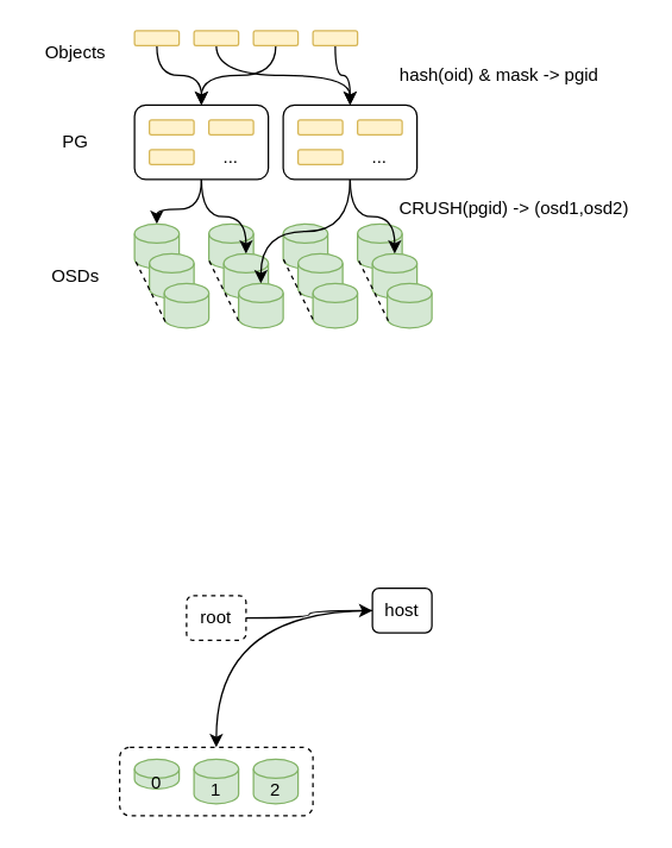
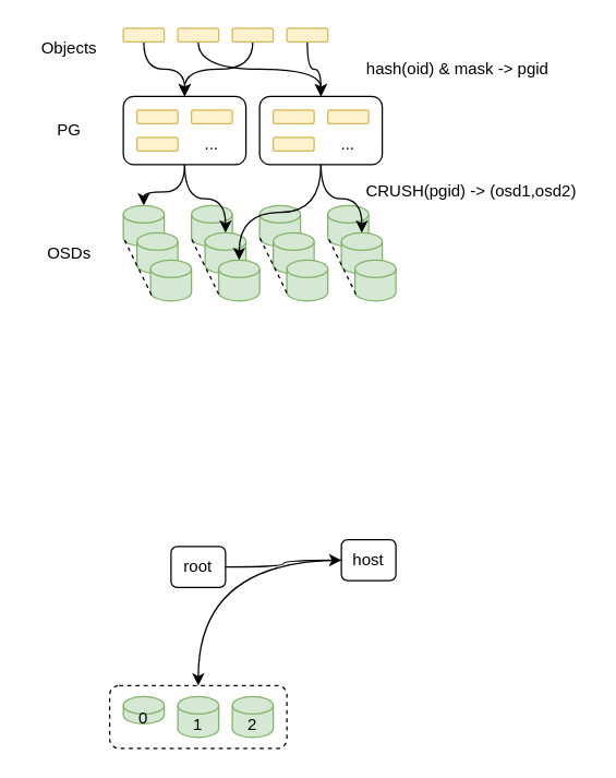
  <mxCell id="0" />
  <mxCell id="1" parent="0" />
  <mxCell id="2" value="" style="rounded=1;whiteSpace=wrap;html=1;dashed=1;" vertex="1" parent="1"><mxGeometry x="80" y="502" width="130" height="46" as="geometry" /></mxCell>
  <mxCell id="3" style="edgeStyle=orthogonalEdgeStyle;curved=1;rounded=0;orthogonalLoop=1;jettySize=auto;html=1;entryX=0.5;entryY=0;entryDx=0;entryDy=0;" edge="1" parent="1" source="4" target="13"><mxGeometry relative="1" as="geometry" /></mxCell>
  <mxCell id="4" value="" style="rounded=1;whiteSpace=wrap;html=1;fillColor=#fff2cc;strokeColor=#d6b656;" vertex="1" parent="1"><mxGeometry x="90" y="20" width="30" height="10" as="geometry" /></mxCell>
  <mxCell id="5" style="edgeStyle=orthogonalEdgeStyle;curved=1;rounded=0;orthogonalLoop=1;jettySize=auto;html=1;entryX=0.5;entryY=0;entryDx=0;entryDy=0;exitX=0.5;exitY=1;exitDx=0;exitDy=0;" edge="1" parent="1" source="6" target="18"><mxGeometry relative="1" as="geometry" /></mxCell>
  <mxCell id="6" value="" style="rounded=1;whiteSpace=wrap;html=1;fillColor=#fff2cc;strokeColor=#d6b656;" vertex="1" parent="1"><mxGeometry x="130" y="20" width="30" height="10" as="geometry" /></mxCell>
  <mxCell id="7" style="edgeStyle=orthogonalEdgeStyle;curved=1;rounded=0;orthogonalLoop=1;jettySize=auto;html=1;entryX=0.5;entryY=0;entryDx=0;entryDy=0;" edge="1" parent="1" source="8" target="13"><mxGeometry relative="1" as="geometry" /></mxCell>
  <mxCell id="8" value="" style="rounded=1;whiteSpace=wrap;html=1;fillColor=#fff2cc;strokeColor=#d6b656;" vertex="1" parent="1"><mxGeometry x="170" y="20" width="30" height="10" as="geometry" /></mxCell>
  <mxCell id="9" style="edgeStyle=orthogonalEdgeStyle;curved=1;rounded=0;orthogonalLoop=1;jettySize=auto;html=1;entryX=0.5;entryY=0;entryDx=0;entryDy=0;" edge="1" parent="1" source="10" target="18"><mxGeometry relative="1" as="geometry" /></mxCell>
  <mxCell id="10" value="" style="rounded=1;whiteSpace=wrap;html=1;fillColor=#fff2cc;strokeColor=#d6b656;" vertex="1" parent="1"><mxGeometry x="210" y="20" width="30" height="10" as="geometry" /></mxCell>
  <mxCell id="11" value="Objects" style="text;html=1;align=center;verticalAlign=middle;resizable=0;points=[];autosize=1;strokeColor=none;fillColor=none;" vertex="1" parent="1"><mxGeometry x="20" y="25" width="60" height="20" as="geometry" /></mxCell>
  <mxCell id="12" style="edgeStyle=orthogonalEdgeStyle;curved=1;rounded=0;orthogonalLoop=1;jettySize=auto;html=1;" edge="1" parent="1" source="13" target="24"><mxGeometry relative="1" as="geometry" /></mxCell>
  <mxCell id="13" value="" style="rounded=1;whiteSpace=wrap;html=1;" vertex="1" parent="1"><mxGeometry x="90" y="70" width="90" height="50" as="geometry" /></mxCell>
  <mxCell id="14" value="" style="rounded=1;whiteSpace=wrap;html=1;fillColor=#fff2cc;strokeColor=#d6b656;" vertex="1" parent="1"><mxGeometry x="100" y="80" width="30" height="10" as="geometry" /></mxCell>
  <mxCell id="15" value="" style="rounded=1;whiteSpace=wrap;html=1;fillColor=#fff2cc;strokeColor=#d6b656;" vertex="1" parent="1"><mxGeometry x="140" y="80" width="30" height="10" as="geometry" /></mxCell>
  <mxCell id="16" value="" style="rounded=1;whiteSpace=wrap;html=1;fillColor=#fff2cc;strokeColor=#d6b656;" vertex="1" parent="1"><mxGeometry x="100" y="100" width="30" height="10" as="geometry" /></mxCell>
  <mxCell id="17" value="..." style="rounded=1;whiteSpace=wrap;html=1;strokeColor=none;" vertex="1" parent="1"><mxGeometry x="140" y="100" width="30" height="10" as="geometry" /></mxCell>
  <mxCell id="18" value="" style="rounded=1;whiteSpace=wrap;html=1;" vertex="1" parent="1"><mxGeometry x="190" y="70" width="90" height="50" as="geometry" /></mxCell>
  <mxCell id="19" value="" style="rounded=1;whiteSpace=wrap;html=1;fillColor=#fff2cc;strokeColor=#d6b656;" vertex="1" parent="1"><mxGeometry x="200" y="80" width="30" height="10" as="geometry" /></mxCell>
  <mxCell id="20" value="" style="rounded=1;whiteSpace=wrap;html=1;fillColor=#fff2cc;strokeColor=#d6b656;" vertex="1" parent="1"><mxGeometry x="240" y="80" width="30" height="10" as="geometry" /></mxCell>
  <mxCell id="21" value="" style="rounded=1;whiteSpace=wrap;html=1;fillColor=#fff2cc;strokeColor=#d6b656;" vertex="1" parent="1"><mxGeometry x="200" y="100" width="30" height="10" as="geometry" /></mxCell>
  <mxCell id="22" value="..." style="rounded=1;whiteSpace=wrap;html=1;strokeColor=none;" vertex="1" parent="1"><mxGeometry x="240" y="100" width="30" height="10" as="geometry" /></mxCell>
  <mxCell id="23" value="PG" style="text;html=1;align=center;verticalAlign=middle;resizable=0;points=[];autosize=1;strokeColor=none;fillColor=none;" vertex="1" parent="1"><mxGeometry x="35" y="85" width="30" height="20" as="geometry" /></mxCell>
  <mxCell id="24" value="" style="shape=cylinder3;whiteSpace=wrap;html=1;boundedLbl=1;backgroundOutline=1;size=6.429;fillColor=#d5e8d4;strokeColor=#82b366;" vertex="1" parent="1"><mxGeometry x="90" y="150" width="30" height="30" as="geometry" /></mxCell>
  <mxCell id="25" value="" style="shape=cylinder3;whiteSpace=wrap;html=1;boundedLbl=1;backgroundOutline=1;size=6.429;fillColor=#d5e8d4;strokeColor=#82b366;" vertex="1" parent="1"><mxGeometry x="140" y="150" width="30" height="30" as="geometry" /></mxCell>
  <mxCell id="26" value="" style="shape=cylinder3;whiteSpace=wrap;html=1;boundedLbl=1;backgroundOutline=1;size=6.429;fillColor=#d5e8d4;strokeColor=#82b366;" vertex="1" parent="1"><mxGeometry x="100" y="170" width="30" height="30" as="geometry" /></mxCell>
  <mxCell id="27" value="" style="shape=cylinder3;whiteSpace=wrap;html=1;boundedLbl=1;backgroundOutline=1;size=6.429;fillColor=#d5e8d4;strokeColor=#82b366;" vertex="1" parent="1"><mxGeometry x="150" y="170" width="30" height="30" as="geometry" /></mxCell>
  <mxCell id="28" value="" style="shape=cylinder3;whiteSpace=wrap;html=1;boundedLbl=1;backgroundOutline=1;size=6.429;fillColor=#d5e8d4;strokeColor=#82b366;" vertex="1" parent="1"><mxGeometry x="110" y="190" width="30" height="30" as="geometry" /></mxCell>
  <mxCell id="29" value="" style="shape=cylinder3;whiteSpace=wrap;html=1;boundedLbl=1;backgroundOutline=1;size=6.429;fillColor=#d5e8d4;strokeColor=#82b366;" vertex="1" parent="1"><mxGeometry x="160" y="190" width="30" height="30" as="geometry" /></mxCell>
  <mxCell id="30" value="" style="shape=cylinder3;whiteSpace=wrap;html=1;boundedLbl=1;backgroundOutline=1;size=6.429;fillColor=#d5e8d4;strokeColor=#82b366;" vertex="1" parent="1"><mxGeometry x="190" y="150" width="30" height="30" as="geometry" /></mxCell>
  <mxCell id="31" value="" style="shape=cylinder3;whiteSpace=wrap;html=1;boundedLbl=1;backgroundOutline=1;size=6.429;fillColor=#d5e8d4;strokeColor=#82b366;" vertex="1" parent="1"><mxGeometry x="200" y="170" width="30" height="30" as="geometry" /></mxCell>
  <mxCell id="32" value="" style="shape=cylinder3;whiteSpace=wrap;html=1;boundedLbl=1;backgroundOutline=1;size=6.429;fillColor=#d5e8d4;strokeColor=#82b366;" vertex="1" parent="1"><mxGeometry x="210" y="190" width="30" height="30" as="geometry" /></mxCell>
  <mxCell id="33" value="" style="shape=cylinder3;whiteSpace=wrap;html=1;boundedLbl=1;backgroundOutline=1;size=6.429;fillColor=#d5e8d4;strokeColor=#82b366;" vertex="1" parent="1"><mxGeometry x="240" y="150" width="30" height="30" as="geometry" /></mxCell>
  <mxCell id="34" value="" style="shape=cylinder3;whiteSpace=wrap;html=1;boundedLbl=1;backgroundOutline=1;size=6.429;fillColor=#d5e8d4;strokeColor=#82b366;" vertex="1" parent="1"><mxGeometry x="250" y="170" width="30" height="30" as="geometry" /></mxCell>
  <mxCell id="35" value="" style="shape=cylinder3;whiteSpace=wrap;html=1;boundedLbl=1;backgroundOutline=1;size=6.429;fillColor=#d5e8d4;strokeColor=#82b366;" vertex="1" parent="1"><mxGeometry x="260" y="190" width="30" height="30" as="geometry" /></mxCell>
  <mxCell id="36" style="edgeStyle=orthogonalEdgeStyle;curved=1;rounded=0;orthogonalLoop=1;jettySize=auto;html=1;" edge="1" parent="1" source="13" target="27"><mxGeometry relative="1" as="geometry" /></mxCell>
  <mxCell id="37" style="edgeStyle=orthogonalEdgeStyle;curved=1;rounded=0;orthogonalLoop=1;jettySize=auto;html=1;" edge="1" parent="1" source="18" target="29"><mxGeometry relative="1" as="geometry" /></mxCell>
  <mxCell id="38" style="edgeStyle=orthogonalEdgeStyle;curved=1;rounded=0;orthogonalLoop=1;jettySize=auto;html=1;" edge="1" parent="1" source="18" target="34"><mxGeometry relative="1" as="geometry" /></mxCell>
  <mxCell id="39" value="OSDs" style="text;html=1;align=center;verticalAlign=middle;resizable=0;points=[];autosize=1;strokeColor=none;fillColor=none;" vertex="1" parent="1"><mxGeometry x="25" y="175" width="50" height="20" as="geometry" /></mxCell>
  <mxCell id="40" value="hash(oid) &amp;amp; mask -&amp;gt; pgid" style="text;html=1;align=center;verticalAlign=middle;resizable=0;points=[];autosize=1;strokeColor=none;fillColor=none;" vertex="1" parent="1"><mxGeometry x="260" y="40" width="150" height="20" as="geometry" /></mxCell>
  <mxCell id="41" value="CRUSH(pgid) -&amp;gt; (osd1,osd2)" style="text;html=1;align=center;verticalAlign=middle;resizable=0;points=[];autosize=1;strokeColor=none;fillColor=none;" vertex="1" parent="1"><mxGeometry x="260" y="130" width="170" height="20" as="geometry" /></mxCell>
  <mxCell id="42" value="" style="endArrow=none;dashed=1;html=1;rounded=0;curved=1;entryX=0;entryY=1;entryDx=0;entryDy=-6.429;entryPerimeter=0;exitX=0.023;exitY=0.856;exitDx=0;exitDy=0;exitPerimeter=0;" edge="1" parent="1" source="28" target="24"><mxGeometry width="50" height="50" relative="1" as="geometry"><mxPoint x="110" y="216" as="sourcePoint" /><mxPoint x="122" y="190" as="targetPoint" /></mxGeometry></mxCell>
  <mxCell id="43" value="" style="endArrow=none;dashed=1;html=1;rounded=0;curved=1;entryX=0;entryY=1;entryDx=0;entryDy=-6.429;entryPerimeter=0;exitX=0.023;exitY=0.856;exitDx=0;exitDy=0;exitPerimeter=0;" edge="1" parent="1"><mxGeometry width="50" height="50" relative="1" as="geometry"><mxPoint x="160" y="215.11" as="sourcePoint" /><mxPoint x="139.31" y="173.001" as="targetPoint" /></mxGeometry></mxCell>
  <mxCell id="44" value="" style="endArrow=none;dashed=1;html=1;rounded=0;curved=1;entryX=0;entryY=1;entryDx=0;entryDy=-6.429;entryPerimeter=0;exitX=0.023;exitY=0.856;exitDx=0;exitDy=0;exitPerimeter=0;" edge="1" parent="1"><mxGeometry width="50" height="50" relative="1" as="geometry"><mxPoint x="210" y="214.11" as="sourcePoint" /><mxPoint x="189.31" y="172.001" as="targetPoint" /></mxGeometry></mxCell>
  <mxCell id="45" value="" style="endArrow=none;dashed=1;html=1;rounded=0;curved=1;entryX=0;entryY=1;entryDx=0;entryDy=-6.429;entryPerimeter=0;exitX=0.023;exitY=0.856;exitDx=0;exitDy=0;exitPerimeter=0;" edge="1" parent="1"><mxGeometry width="50" height="50" relative="1" as="geometry"><mxPoint x="260.69" y="215.11" as="sourcePoint" /><mxPoint x="240" y="173.001" as="targetPoint" /></mxGeometry></mxCell>
  <mxCell id="46" value="0" style="shape=cylinder3;whiteSpace=wrap;html=1;boundedLbl=1;backgroundOutline=1;size=6.429;fillColor=#d5e8d4;strokeColor=#82b366;" vertex="1" parent="1"><mxGeometry x="90" y="510" width="30" height="20" as="geometry" /></mxCell>
  <mxCell id="47" value="1" style="shape=cylinder3;whiteSpace=wrap;html=1;boundedLbl=1;backgroundOutline=1;size=6.429;fillColor=#d5e8d4;strokeColor=#82b366;" vertex="1" parent="1"><mxGeometry x="130" y="510" width="30" height="30" as="geometry" /></mxCell>
  <mxCell id="48" value="2" style="shape=cylinder3;whiteSpace=wrap;html=1;boundedLbl=1;backgroundOutline=1;size=6.429;fillColor=#d5e8d4;strokeColor=#82b366;" vertex="1" parent="1"><mxGeometry x="170" y="510" width="30" height="30" as="geometry" /></mxCell>
  <mxCell id="49" style="edgeStyle=orthogonalEdgeStyle;curved=1;rounded=0;orthogonalLoop=1;jettySize=auto;html=1;entryX=0.5;entryY=0;entryDx=0;entryDy=0;" edge="1" parent="1" source="50" target="2"><mxGeometry relative="1" as="geometry" /></mxCell>
  <mxCell id="50" value="host" style="rounded=1;whiteSpace=wrap;html=1;" vertex="1" parent="1"><mxGeometry x="250" y="395" width="40" height="30" as="geometry" /></mxCell>
  <mxCell id="51" value="" style="edgeStyle=orthogonalEdgeStyle;curved=1;rounded=0;orthogonalLoop=1;jettySize=auto;html=1;" edge="1" parent="1" source="52" target="50"><mxGeometry relative="1" as="geometry" /></mxCell>
- <mxCell id="52" value="root" style="rounded=1;whiteSpace=wrap;html=1;dashed=1;" vertex="1" parent="1"><mxGeometry x="125" y="400" width="40" height="30" as="geometry" /></mxCell>
+ <mxCell id="52" value="root" style="rounded=1;whiteSpace=wrap;html=1;" vertex="1" parent="1"><mxGeometry x="125" y="400" width="40" height="30" as="geometry" /></mxCell>
